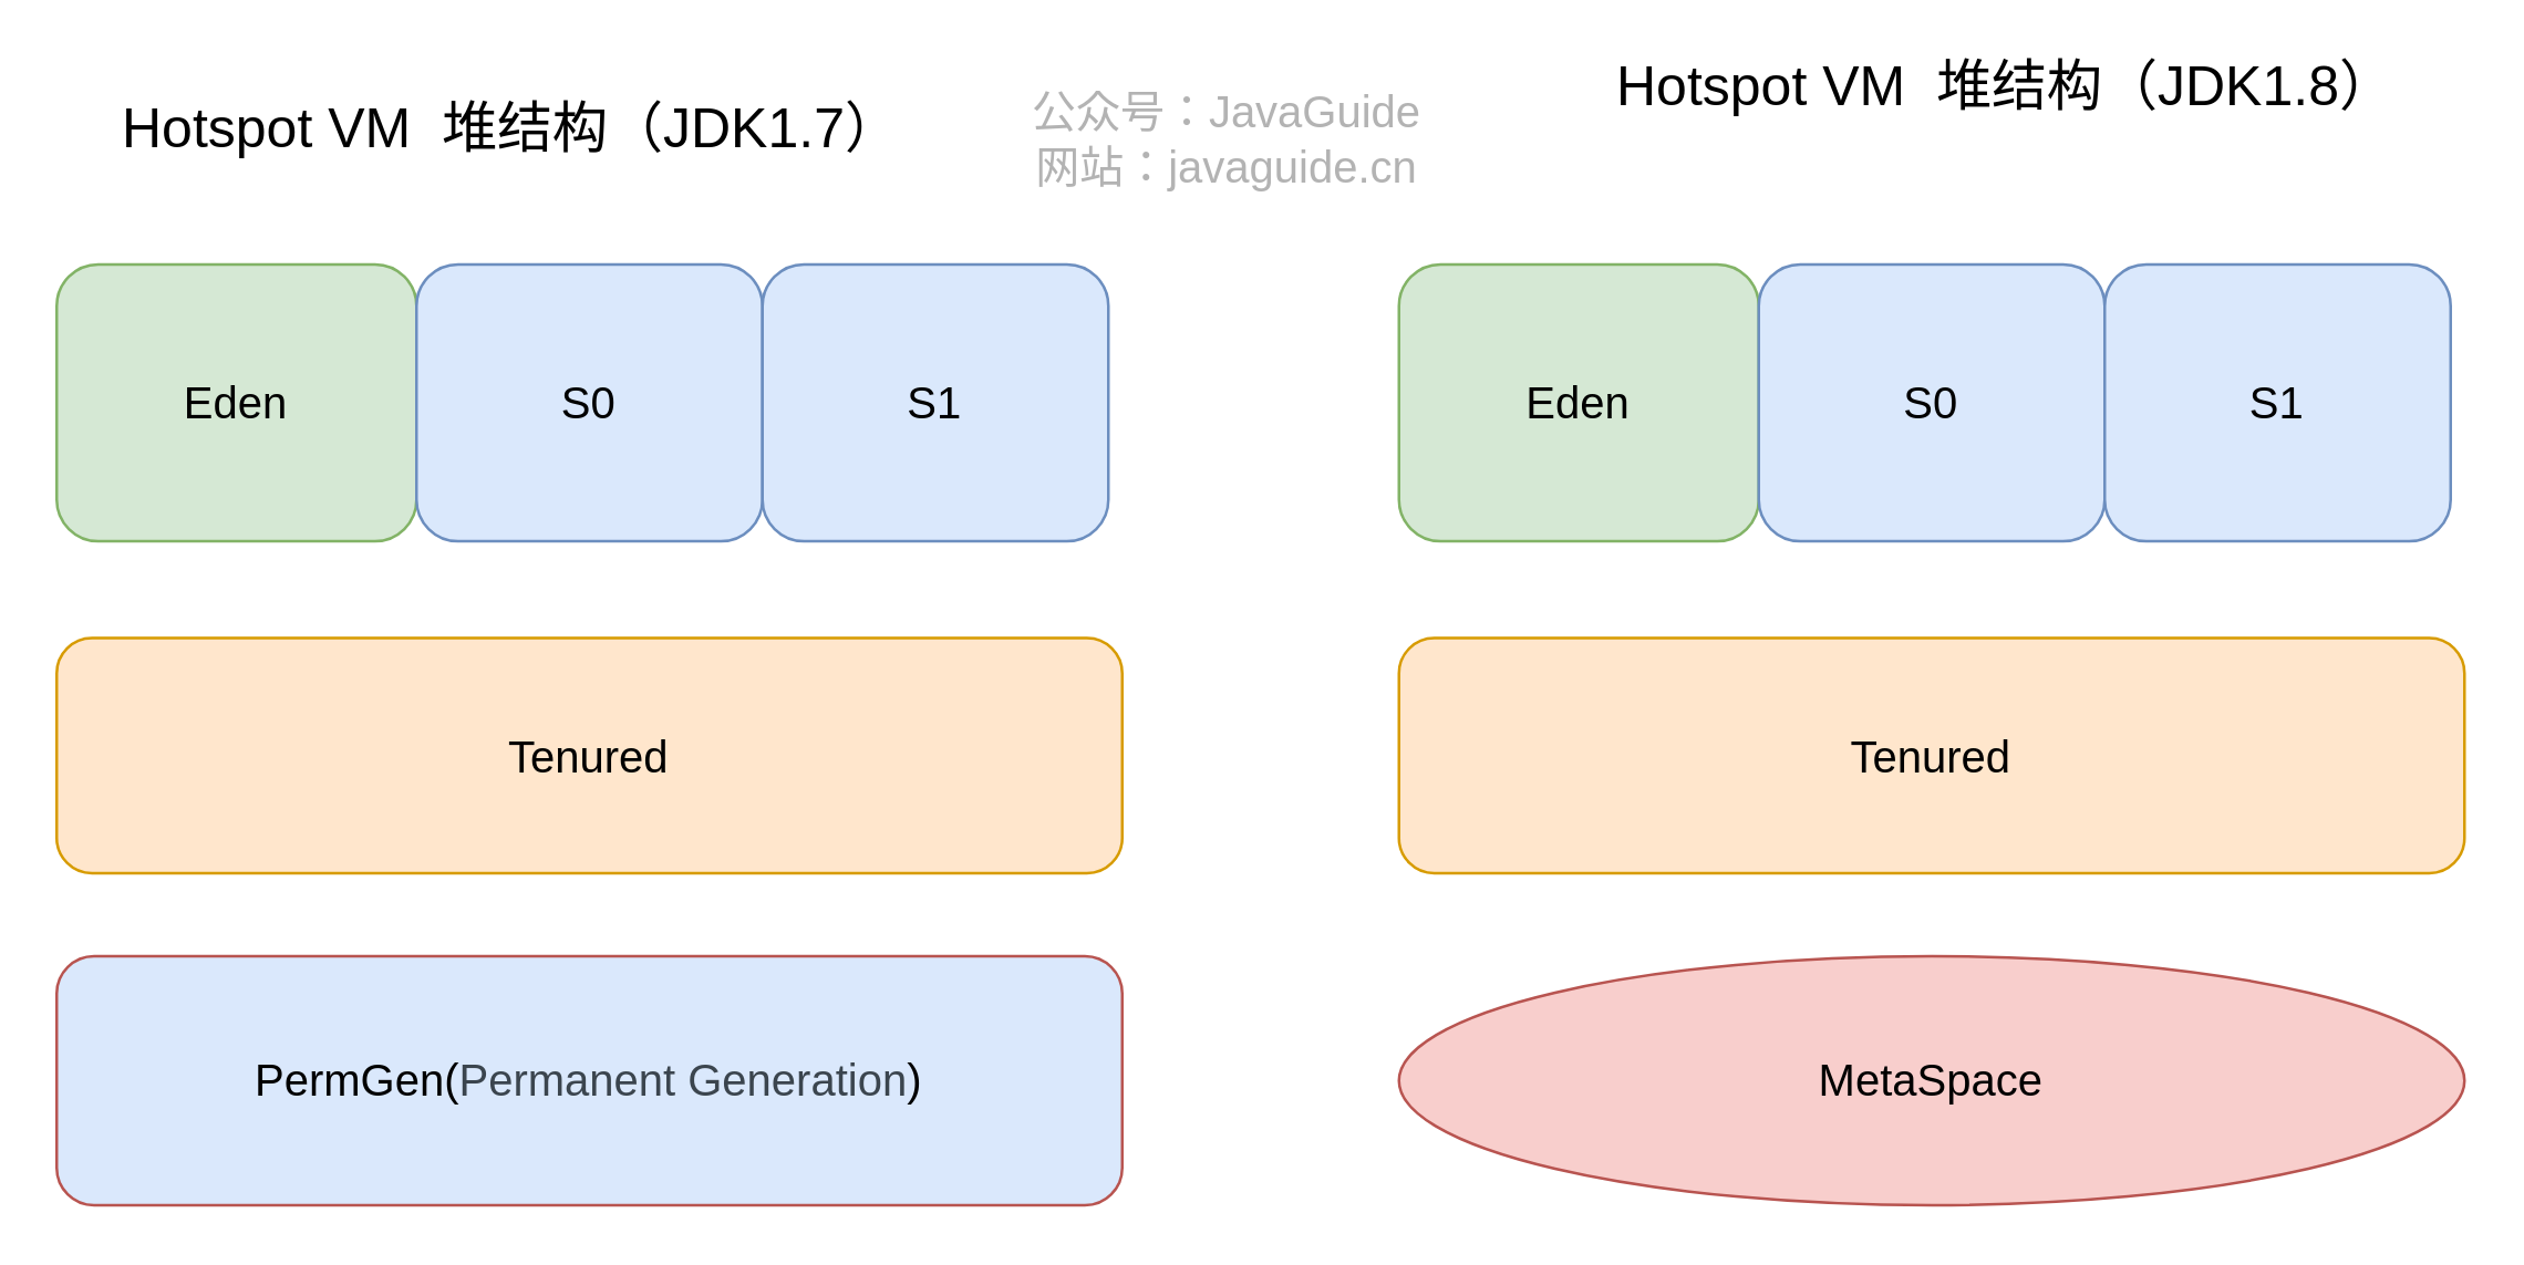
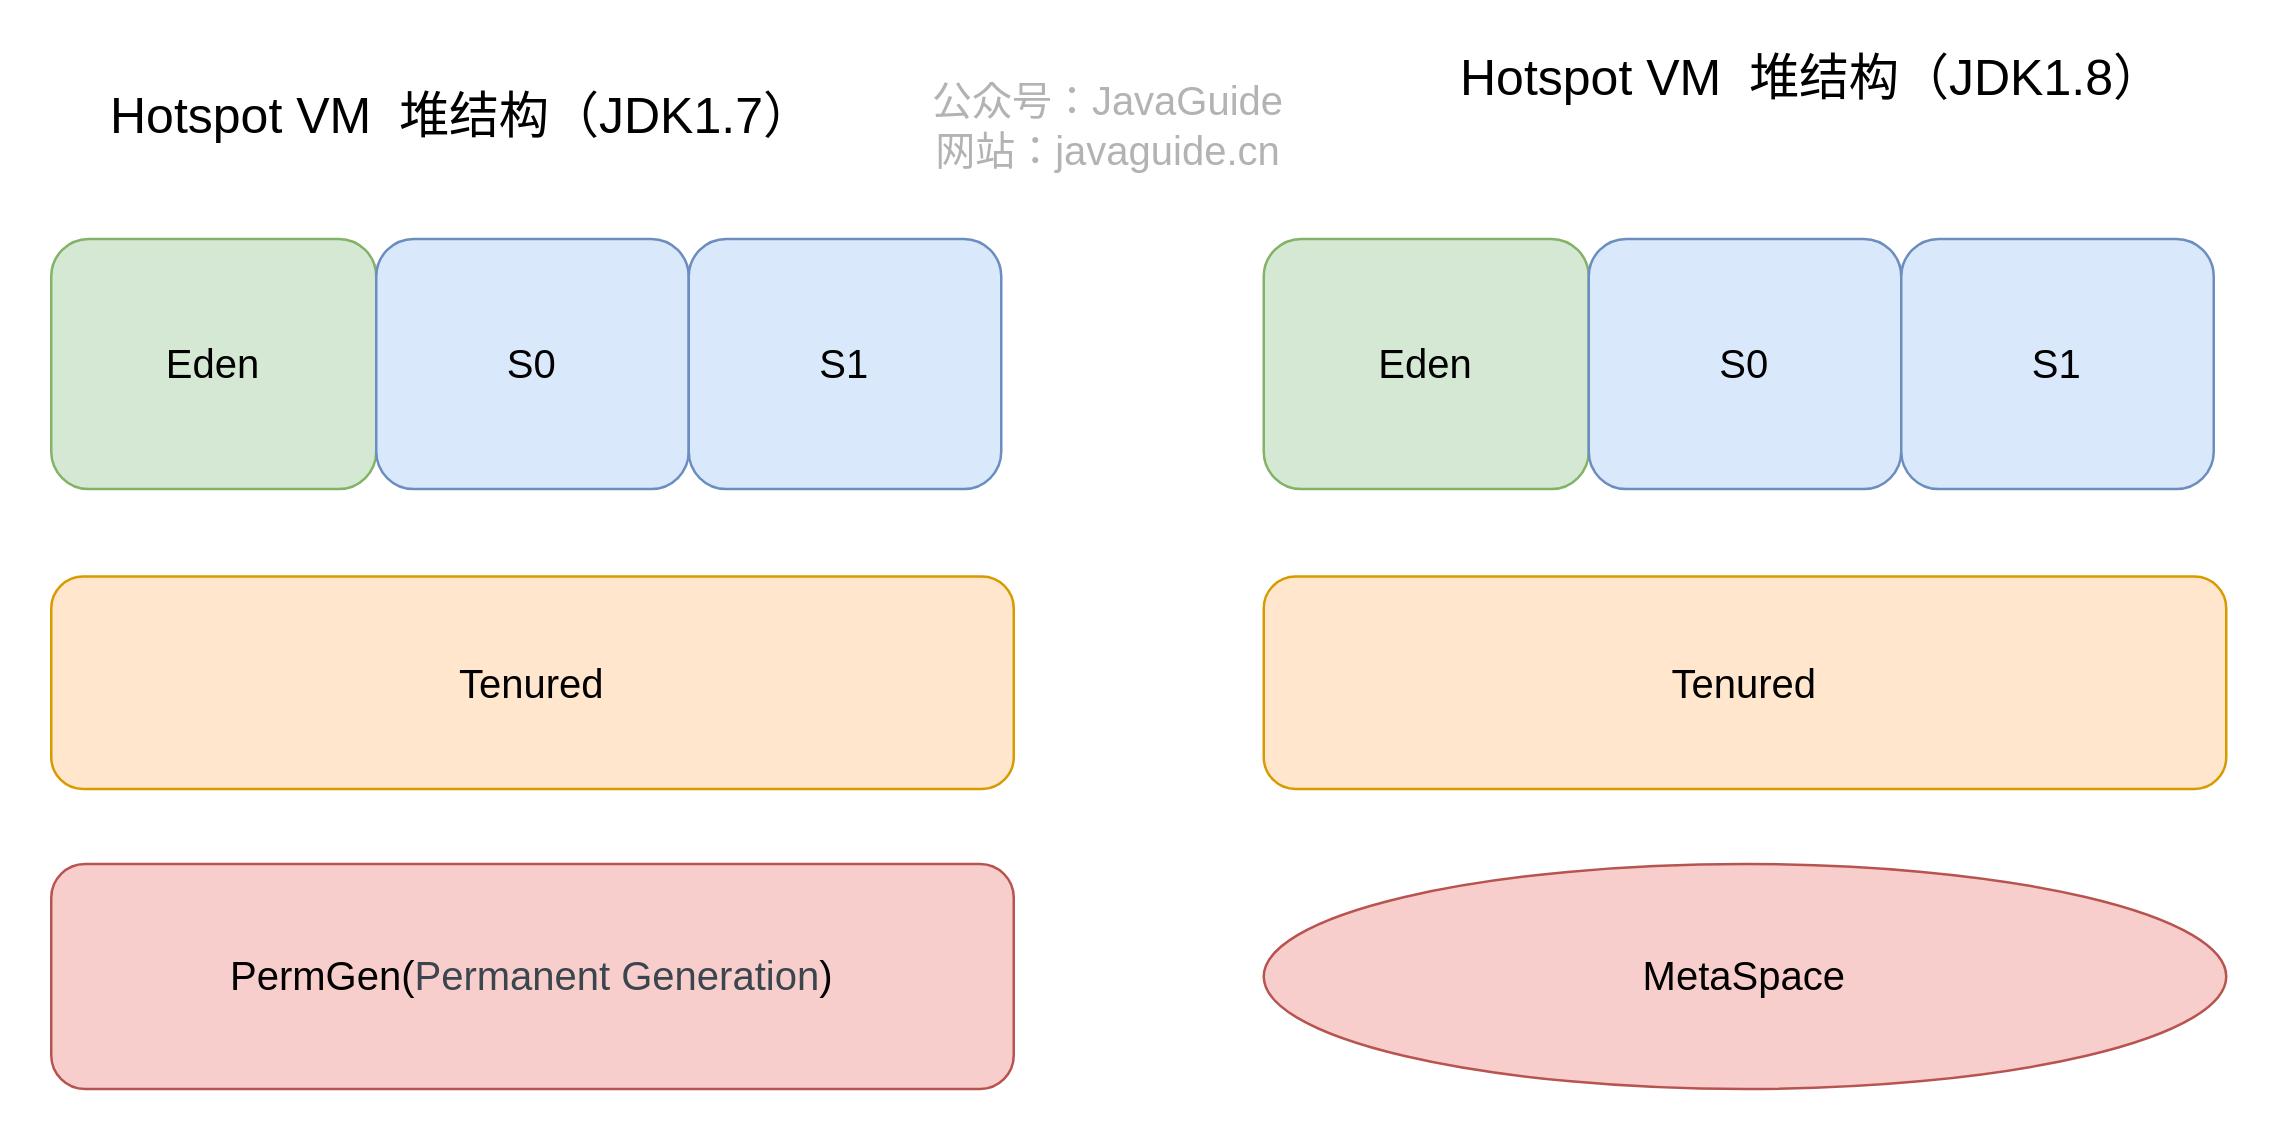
  <mxCell id="0" />
  <mxCell id="1" parent="0" />
  <mxCell id="2" value="Eden" style="rounded=1;whiteSpace=wrap;html=1;fillColor=#d5e8d4;strokeColor=#82b366;sketch=0;fontSize=16;" parent="1" vertex="1"><mxGeometry x="20" y="95" width="130" height="100" as="geometry" /></mxCell>
  <mxCell id="3" value="S0" style="rounded=1;whiteSpace=wrap;html=1;fillColor=#dae8fc;strokeColor=#6c8ebf;sketch=0;fontSize=16;" parent="1" vertex="1"><mxGeometry x="150" y="95" width="125" height="100" as="geometry" /></mxCell>
  <mxCell id="4" value="Tenured" style="rounded=1;whiteSpace=wrap;html=1;fillColor=#ffe6cc;strokeColor=#d79b00;sketch=0;fontSize=16;" parent="1" vertex="1"><mxGeometry x="20" y="230" width="385" height="85" as="geometry" /></mxCell>
- <mxCell id="5" value="&lt;p style=&quot;font-size: 16px;&quot;&gt;PermGen(&lt;span style=&quot;color: rgb(59, 69, 78); text-align: left; font-size: 16px;&quot;&gt;P&lt;/span&gt;&lt;span style=&quot;color: rgb(59, 69, 78); text-align: left; font-size: 16px;&quot;&gt;ermanent &lt;/span&gt;&lt;span style=&quot;color: rgb(59, 69, 78); text-align: left; font-size: 16px;&quot;&gt;Generation&lt;/span&gt;)&lt;/p&gt;" style="rounded=1;whiteSpace=wrap;html=1;fillColor=#dae8fc;strokeColor=#b85450;sketch=0;fontSize=16;" parent="1" vertex="1"><mxGeometry x="20" y="345" width="385" height="90" as="geometry" /></mxCell>
+ <mxCell id="5" value="&lt;p style=&quot;font-size: 16px;&quot;&gt;PermGen(&lt;span style=&quot;color: rgb(59, 69, 78); text-align: left; font-size: 16px;&quot;&gt;P&lt;/span&gt;&lt;span style=&quot;color: rgb(59, 69, 78); text-align: left; font-size: 16px;&quot;&gt;ermanent &lt;/span&gt;&lt;span style=&quot;color: rgb(59, 69, 78); text-align: left; font-size: 16px;&quot;&gt;Generation&lt;/span&gt;)&lt;/p&gt;" style="rounded=1;whiteSpace=wrap;html=1;fillColor=#f8cecc;strokeColor=#b85450;sketch=0;fontSize=16;" parent="1" vertex="1"><mxGeometry x="20" y="345" width="385" height="90" as="geometry" /></mxCell>
  <mxCell id="6" value="Hotspot VM&amp;nbsp; 堆结构（JDK1.7）" style="text;html=1;strokeColor=none;fillColor=none;align=center;verticalAlign=middle;whiteSpace=wrap;rounded=0;fontSize=20;sketch=0;" parent="1" vertex="1"><mxGeometry x="42.5" y="35" width="280" height="20" as="geometry" /></mxCell>
  <mxCell id="7" value="S1" style="rounded=1;whiteSpace=wrap;html=1;fillColor=#dae8fc;strokeColor=#6c8ebf;sketch=0;fontSize=16;" parent="1" vertex="1"><mxGeometry x="275" y="95" width="125" height="100" as="geometry" /></mxCell>
  <mxCell id="8" value="Eden" style="rounded=1;whiteSpace=wrap;html=1;fillColor=#d5e8d4;strokeColor=#82b366;sketch=0;fontSize=16;" parent="1" vertex="1"><mxGeometry x="505" y="95" width="130" height="100" as="geometry" /></mxCell>
  <mxCell id="9" value="S0" style="rounded=1;whiteSpace=wrap;html=1;fillColor=#dae8fc;strokeColor=#6c8ebf;sketch=0;fontSize=16;" parent="1" vertex="1"><mxGeometry x="635" y="95" width="125" height="100" as="geometry" /></mxCell>
  <mxCell id="10" value="Tenured" style="rounded=1;whiteSpace=wrap;html=1;fillColor=#ffe6cc;strokeColor=#d79b00;sketch=0;fontSize=16;" parent="1" vertex="1"><mxGeometry x="505" y="230" width="385" height="85" as="geometry" /></mxCell>
  <mxCell id="11" value="MetaSpace" style="ellipse;whiteSpace=wrap;html=1;fillColor=#f8cecc;strokeColor=#b85450;sketch=0;fontSize=16;" parent="1" vertex="1"><mxGeometry x="505" y="345" width="385" height="90" as="geometry" /></mxCell>
  <mxCell id="12" value="Hotspot VM&amp;nbsp; 堆结构（JDK1.8）" style="text;html=1;strokeColor=none;fillColor=none;align=center;verticalAlign=middle;whiteSpace=wrap;rounded=0;fontSize=20;sketch=0;" parent="1" vertex="1"><mxGeometry x="582.5" y="20" width="280" height="20" as="geometry" /></mxCell>
  <mxCell id="13" value="S1" style="rounded=1;whiteSpace=wrap;html=1;fillColor=#dae8fc;strokeColor=#6c8ebf;sketch=0;fontSize=16;" parent="1" vertex="1"><mxGeometry x="760" y="95" width="125" height="100" as="geometry" /></mxCell>
  <mxCell id="14" value="公众号：JavaGuide&lt;br style=&quot;font-size: 16px&quot;&gt;网站：javaguide.cn" style="text;html=1;strokeColor=none;fillColor=none;align=center;verticalAlign=middle;whiteSpace=wrap;rounded=0;labelBackgroundColor=none;fontSize=16;fontColor=#B3B3B3;rotation=0;sketch=0;" vertex="1" parent="1"><mxGeometry x="352.5" y="45" width="180" height="10" as="geometry" /></mxCell>
